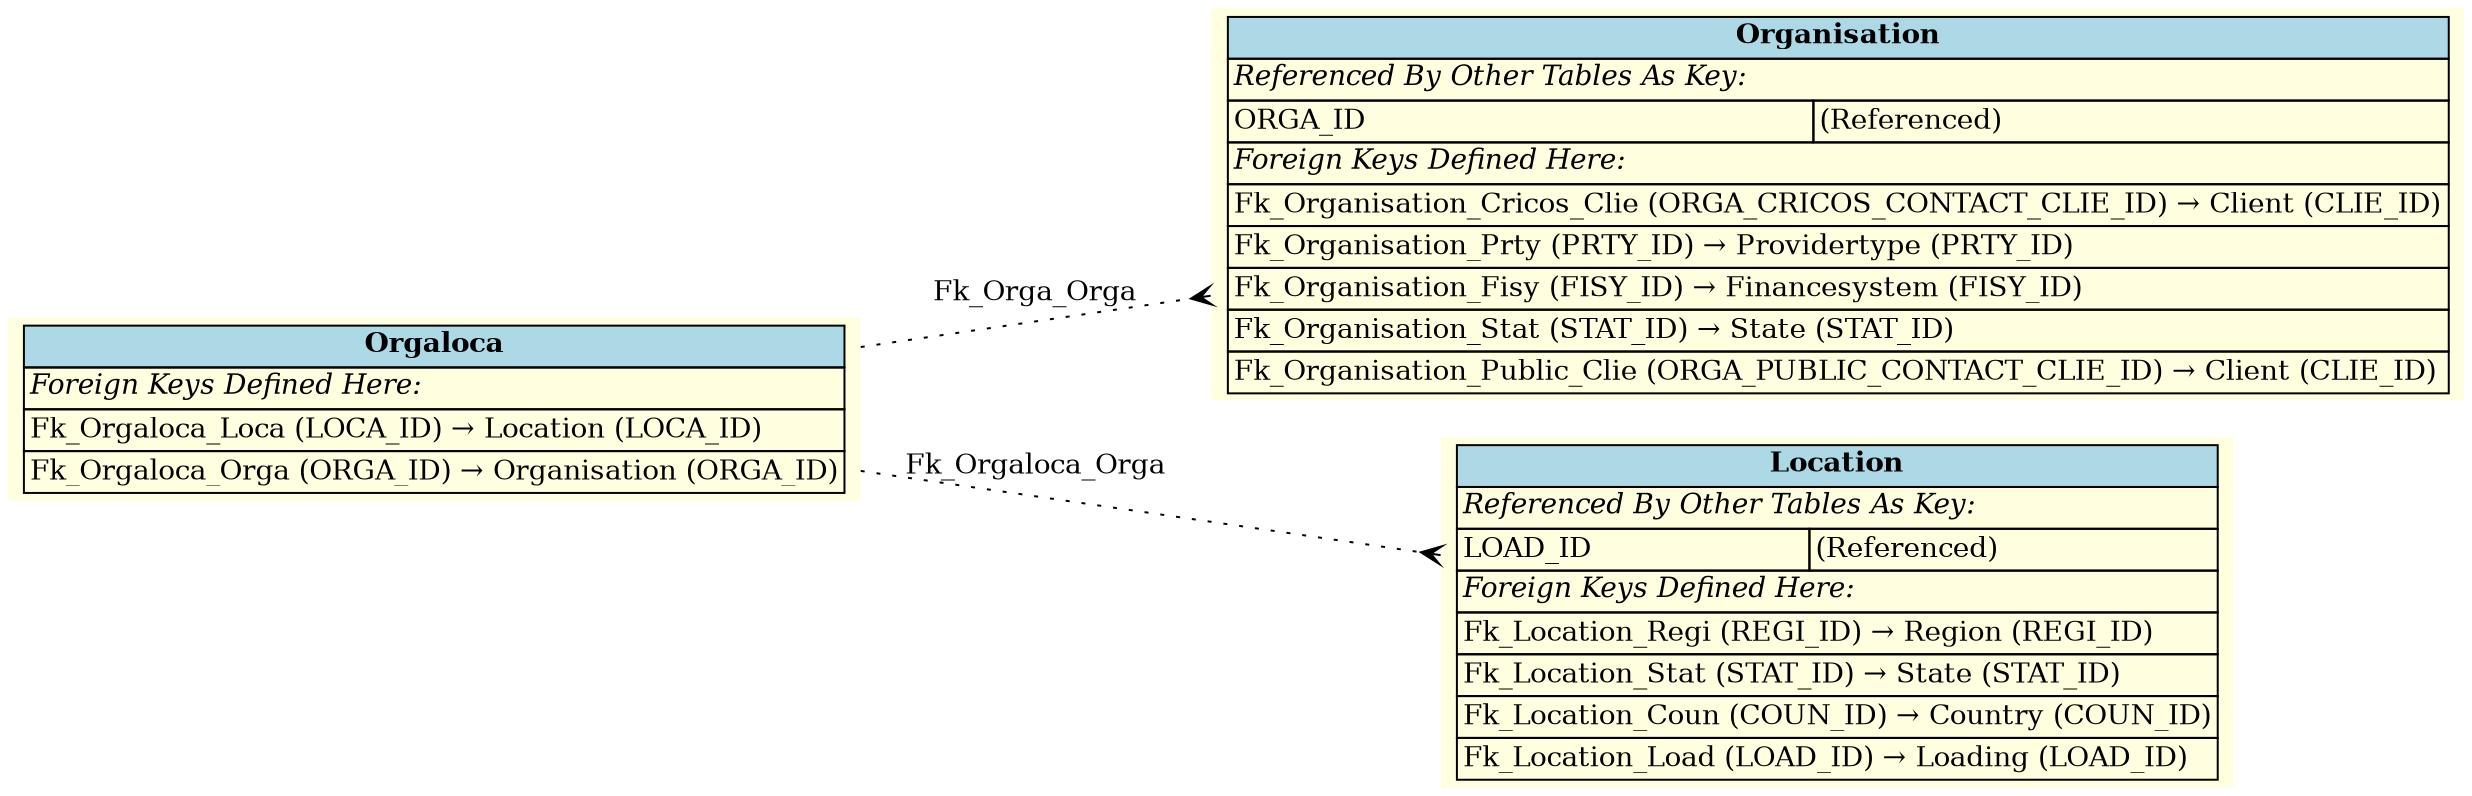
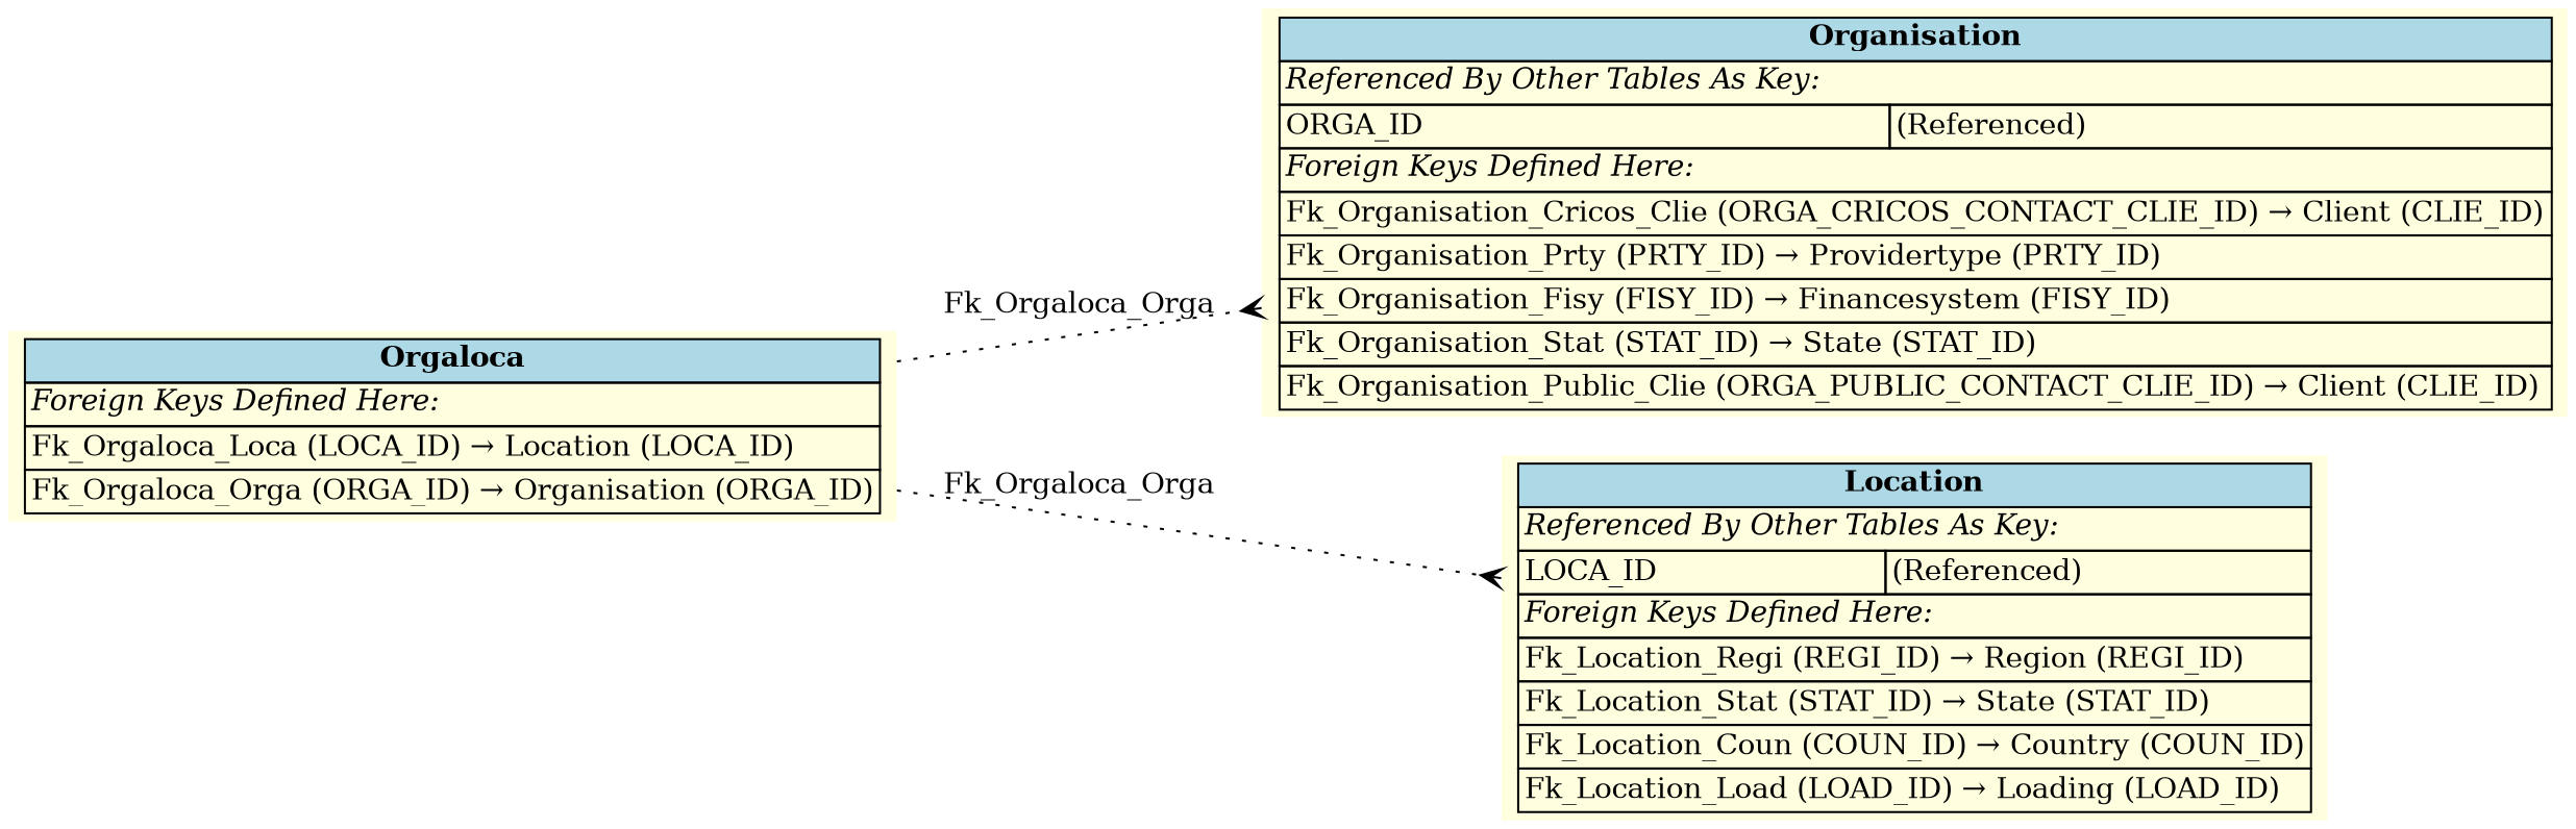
  digraph {
    rankdir=LR
    node [fillcolor=lightyellow shape=plaintext style=filled]
    edge [arrowhead=crow arrowtail=none dir=both labelfontsize=10 style=dotted]
    n1 [label=<     <TABLE BORDER="0" CELLBORDER="1" CELLSPACING="0" BGCOLOR="lightyellow">       <TR><TD COLSPAN="2" BGCOLOR="lightblue"><B>Organisation</B></TD></TR>       <TR><TD COLSPAN="2" ALIGN="LEFT"><I>Referenced By Other Tables As Key:</I></TD></TR>       <TR><TD ALIGN="LEFT">ORGA_ID</TD><TD ALIGN="LEFT">(Referenced)</TD></TR>       <TR><TD COLSPAN="2" ALIGN="LEFT"><I>Foreign Keys Defined Here:</I></TD></TR>       <TR><TD ALIGN="LEFT" COLSPAN="2">Fk_Organisation_Cricos_Clie (ORGA_CRICOS_CONTACT_CLIE_ID) &rarr; Client (CLIE_ID)</TD></TR>       <TR><TD ALIGN="LEFT" COLSPAN="2">Fk_Organisation_Prty (PRTY_ID) &rarr; Providertype (PRTY_ID)</TD></TR>       <TR><TD ALIGN="LEFT" COLSPAN="2">Fk_Organisation_Fisy (FISY_ID) &rarr; Financesystem (FISY_ID)</TD></TR>       <TR><TD ALIGN="LEFT" COLSPAN="2">Fk_Organisation_Stat (STAT_ID) &rarr; State (STAT_ID)</TD></TR>       <TR><TD ALIGN="LEFT" COLSPAN="2">Fk_Organisation_Public_Clie (ORGA_PUBLIC_CONTACT_CLIE_ID) &rarr; Client (CLIE_ID)</TD></TR>     </TABLE>     >]
    n2 [label=<     <TABLE BORDER="0" CELLBORDER="1" CELLSPACING="0" BGCOLOR="lightyellow">       <TR><TD COLSPAN="2" BGCOLOR="lightblue"><B>Orgaloca</B></TD></TR>       <TR><TD COLSPAN="2" ALIGN="LEFT"><I>Foreign Keys Defined Here:</I></TD></TR>       <TR><TD ALIGN="LEFT" COLSPAN="2">Fk_Orgaloca_Loca (LOCA_ID) &rarr; Location (LOCA_ID)</TD></TR>       <TR><TD ALIGN="LEFT" COLSPAN="2">Fk_Orgaloca_Orga (ORGA_ID) &rarr; Organisation (ORGA_ID)</TD></TR>     </TABLE>     >]
-   n3 [label=<     <TABLE BORDER="0" CELLBORDER="1" CELLSPACING="0" BGCOLOR="lightyellow">       <TR><TD COLSPAN="2" BGCOLOR="lightblue"><B>Location</B></TD></TR>       <TR><TD COLSPAN="2" ALIGN="LEFT"><I>Referenced By Other Tables As Key:</I></TD></TR>       <TR><TD ALIGN="LEFT">LOAD_ID</TD><TD ALIGN="LEFT">(Referenced)</TD></TR>       <TR><TD COLSPAN="2" ALIGN="LEFT"><I>Foreign Keys Defined Here:</I></TD></TR>       <TR><TD ALIGN="LEFT" COLSPAN="2">Fk_Location_Regi (REGI_ID) &rarr; Region (REGI_ID)</TD></TR>       <TR><TD ALIGN="LEFT" COLSPAN="2">Fk_Location_Stat (STAT_ID) &rarr; State (STAT_ID)</TD></TR>       <TR><TD ALIGN="LEFT" COLSPAN="2">Fk_Location_Coun (COUN_ID) &rarr; Country (COUN_ID)</TD></TR>       <TR><TD ALIGN="LEFT" COLSPAN="2">Fk_Location_Load (LOAD_ID) &rarr; Loading (LOAD_ID)</TD></TR>     </TABLE>     >]
-   n2 -> n1 [label=" Fk_Orga_Orga "]
+   n3 [label=<     <TABLE BORDER="0" CELLBORDER="1" CELLSPACING="0" BGCOLOR="lightyellow">       <TR><TD COLSPAN="2" BGCOLOR="lightblue"><B>Location</B></TD></TR>       <TR><TD COLSPAN="2" ALIGN="LEFT"><I>Referenced By Other Tables As Key:</I></TD></TR>       <TR><TD ALIGN="LEFT">LOCA_ID</TD><TD ALIGN="LEFT">(Referenced)</TD></TR>       <TR><TD COLSPAN="2" ALIGN="LEFT"><I>Foreign Keys Defined Here:</I></TD></TR>       <TR><TD ALIGN="LEFT" COLSPAN="2">Fk_Location_Regi (REGI_ID) &rarr; Region (REGI_ID)</TD></TR>       <TR><TD ALIGN="LEFT" COLSPAN="2">Fk_Location_Stat (STAT_ID) &rarr; State (STAT_ID)</TD></TR>       <TR><TD ALIGN="LEFT" COLSPAN="2">Fk_Location_Coun (COUN_ID) &rarr; Country (COUN_ID)</TD></TR>       <TR><TD ALIGN="LEFT" COLSPAN="2">Fk_Location_Load (LOAD_ID) &rarr; Loading (LOAD_ID)</TD></TR>     </TABLE>     >]
+   n2 -> n1 [label=" Fk_Orgaloca_Orga "]
    n2 -> n3 [label=" Fk_Orgaloca_Orga "]
  }
